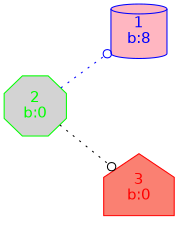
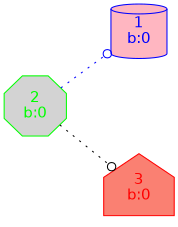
  digraph {
    fontname=Helvetica
    rankdir=LR
    node [fontname=Helvetica style=filled]
    edge [fontname=Helvetica style=invis]
    n1 [color=red fontcolor=red label="3\nb:0" shape=house fillcolor=salmon]
-   n2 [color=blue fontcolor=blue label="1\nb:8" shape=cylinder fillcolor=lightpink]
+   n2 [color=blue fontcolor=blue label="1\nb:0" shape=cylinder fillcolor=lightpink]
    m2 [shape=circle style=invis width=0.1]
    n4 [color=green fontcolor=green label="2\nb:0" shape=octagon fillcolor=lightgrey]
    subgraph sub_1 {
      rank=same
      n1
      n2
      m2
    }
    n2 -> m2
    m2 -> n1
    n4 -> n1 [color=black style=dotted arrowhead=odot]
    n4 -> n2 [color=blue style=dotted arrowhead=odot]
    n4 -> m2
  }
